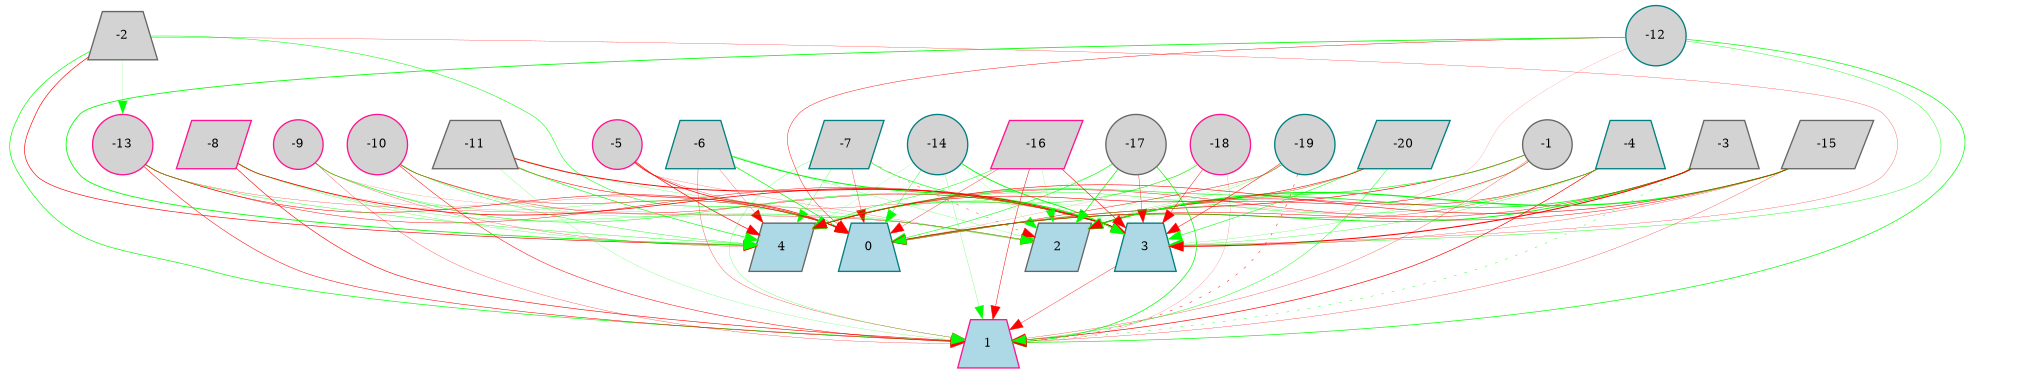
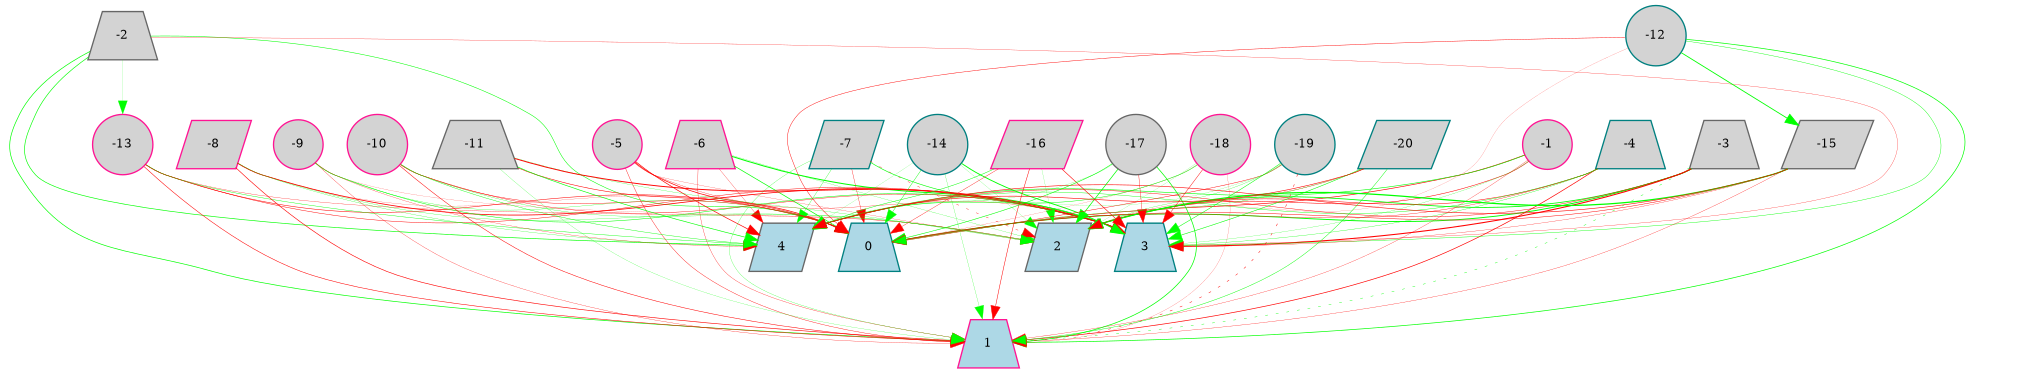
  digraph {
    node [color=deeppink fillcolor=lightgray fontsize=9 shape=circle style=filled]
    edge [color=red style=solid]
-   -1 [color=gray40 height=0.2 width=0.2]
+   -1 [height=0.2 width=0.2]
    0 [color=teal fillcolor=lightblue height=0.2 shape=trapezium width=0.2]
    1 [fillcolor=lightblue height=0.2 shape=trapezium width=0.2]
    2 [color=gray40 fillcolor=lightblue height=0.2 shape=parallelogram width=0.2]
    3 [color=teal fillcolor=lightblue height=0.2 shape=trapezium width=0.2]
    4 [color=gray40 fillcolor=lightblue height=0.2 shape=parallelogram width=0.2]
    -2 [color=gray40 height=0.2 shape=trapezium width=0.2]
    -13 [height=0.2 width=0.2]
    -3 [color=gray40 height=0.2 shape=trapezium width=0.2]
    -4 [color=teal height=0.2 shape=trapezium width=0.2]
    -5 [height=0.2 width=0.2]
-   -6 [color=teal height=0.2 shape=trapezium width=0.2]
+   -6 [height=0.2 shape=trapezium width=0.2]
    -7 [color=teal height=0.2 shape=parallelogram width=0.2]
    -8 [height=0.2 shape=parallelogram width=0.2]
    -9 [height=0.2 width=0.2]
    -10 [height=0.2 width=0.2]
    -11 [color=gray40 height=0.2 shape=trapezium width=0.2]
    -12 [color=teal height=0.2 width=0.2]
    -14 [color=teal height=0.2 width=0.2]
    -15 [color=gray40 height=0.2 shape=parallelogram width=0.2]
    -16 [height=0.2 shape=parallelogram width=0.2]
    -17 [color=gray40 height=0.2 width=0.2]
    -18 [height=0.2 width=0.2]
    -19 [color=teal height=0.2 width=0.2]
    -20 [color=teal height=0.2 shape=parallelogram width=0.2]
    -1 -> 0 [penwidth=0.4798379297328368]
    -1 -> 1 [penwidth=0.20611198011517856]
    -1 -> 2 [penwidth=0.3851737527321497]
    -1 -> 3 [color=green penwidth=0.1581016433462719]
    -1 -> 4 [color=green penwidth=0.4382133705441066]
    -2 -> 0 [color=green penwidth=0.3907658570184689]
    -2 -> 1 [color=green penwidth=0.5043804034403836]
    -2 -> 3 [penwidth=0.1966436856440516]
-   -2 -> 4 [penwidth=0.47753952748477524]
+   -2 -> 4 [color=green penwidth=0.47753952748477524]
    -2 -> -13 [color=green penwidth=0.10106360511113369]
    -13 -> 0 [penwidth=0.38897052438569957]
    -13 -> 1 [penwidth=0.3935614732183542]
    -13 -> 2 [penwidth=0.20769656513069684]
    -13 -> 3 [penwidth=0.33596441150103773]
    -13 -> 4 [color=green penwidth=0.29626346565747164]
    -3 -> 0 [color=green penwidth=0.7013016918872406]
    -3 -> 1 [color=green penwidth=0.2929447747005067 style=dotted]
    -3 -> 2 [color=green penwidth=0.6134273667313594]
    -3 -> 3 [penwidth=0.7917790212690422]
    -3 -> 4 [penwidth=0.3281118225224062]
    -4 -> 0 [penwidth=0.2588429367356698]
    -4 -> 1 [penwidth=0.4991926995511522]
    -4 -> 2 [penwidth=0.37970345355436064]
    -4 -> 3 [color=green penwidth=0.22817653420659043]
    -4 -> 4 [color=green penwidth=0.29549588872752097]
    -5 -> 0 [penwidth=0.5276906096700672]
-   3 -> 1 [penwidth=0.283813509442149]
+   -5 -> 1 [penwidth=0.283813509442149]
    -5 -> 2 [penwidth=0.14758916950393874]
    -5 -> 3 [penwidth=0.20732023631203472]
    -5 -> 4 [penwidth=0.5040008774410409]
    -6 -> 0 [color=green penwidth=0.5062235438976385]
    -6 -> 1 [penwidth=0.22272578526021913]
    -6 -> 2 [color=green penwidth=0.15803561105573732]
    -6 -> 3 [color=green penwidth=0.7563527292387505]
    -6 -> 4 [penwidth=0.18551035923178205]
    -7 -> 0 [penwidth=0.24846075295028222]
    -7 -> 1 [color=green penwidth=0.18126604463903795]
    -7 -> 2 [penwidth=0.2710153184171036 style=dotted]
    -7 -> 3 [color=green penwidth=0.4524796737936225]
    -7 -> 4 [color=green penwidth=0.21357032887312036]
    -8 -> 0 [penwidth=0.130966009358022]
    -8 -> 1 [penwidth=0.4529830140496338]
    -8 -> 2 [color=green penwidth=0.1980385809991359]
    -8 -> 3 [penwidth=0.5871579167129183]
    -8 -> 4 [color=green penwidth=0.19045470717135435]
    -9 -> 0 [color=green penwidth=0.19718091731711967]
    -9 -> 1 [penwidth=0.20866650042535367]
    -9 -> 2 [penwidth=0.11207608536011598]
    -9 -> 3 [color=green penwidth=0.37716138699468227]
    -9 -> 4 [penwidth=0.18873930785615584]
    -10 -> 0 [penwidth=0.30152451705004135]
    -10 -> 1 [penwidth=0.3791940574269229]
    -10 -> 2 [color=green penwidth=0.19457629287449066]
    -10 -> 3 [penwidth=0.28626397025556566]
    -10 -> 4 [color=green penwidth=0.3006081499703761]
    -11 -> 0 [penwidth=0.4109527287574588]
    -11 -> 1 [color=green penwidth=0.15036212686758987]
    -11 -> 2 [color=green penwidth=0.18015609133962548]
    -11 -> 3 [penwidth=0.7049623876888172]
    -11 -> 4 [color=green penwidth=0.4666817695472323]
    -12 -> 0 [penwidth=0.3263425261203073]
    -12 -> 1 [color=green penwidth=0.5139389331858237]
    -12 -> 2 [penwidth=0.10118402553049596]
    -12 -> 3 [color=green penwidth=0.2990003408051173]
-   -12 -> 4 [color=green penwidth=0.6295775175817864]
+   -12 -> -15 [color=green penwidth=0.6295775175817864]
    -14 -> 0 [color=green penwidth=0.30180194854476083]
    -14 -> 1 [color=green penwidth=0.16158159914738457]
    -14 -> 2 [color=green penwidth=0.11160525164608935]
    -14 -> 3 [color=green penwidth=0.6713899694832588]
    -14 -> 4 [color=green penwidth=0.10606385890774724]
    -15 -> 0 [penwidth=0.3493957791921554]
    -15 -> 1 [penwidth=0.21047596213479608]
    -15 -> 2 [color=green penwidth=0.9319839181919535]
    -15 -> 3 [penwidth=0.19924409029901147]
    -15 -> 4 [penwidth=0.4293361436941173]
    -16 -> 0 [penwidth=0.2658098264905435]
    -16 -> 1 [penwidth=0.3686836555877572]
    -16 -> 2 [color=green penwidth=0.12220188451397657]
    -16 -> 3 [penwidth=0.4360944306801009]
    -16 -> 4 [color=green penwidth=0.34378628542964396]
    -17 -> 0 [color=green penwidth=0.41367524717327275]
    -17 -> 1 [color=green penwidth=0.5340246502626809]
    -17 -> 2 [color=green penwidth=0.5322403499391095]
    -17 -> 3 [penwidth=0.2748927089460915]
    -17 -> 4 [color=green penwidth=0.1328206686190365]
    -18 -> 0 [penwidth=0.10445853369239075]
    -18 -> 1 [penwidth=0.11909328527266963]
    -18 -> 2 [color=green penwidth=0.10349723184740765]
    -18 -> 3 [penwidth=0.33050690702876573]
    -18 -> 4 [color=green penwidth=0.3521228512207426]
    -19 -> 0 [penwidth=0.329759604129609]
    -19 -> 1 [penwidth=0.35333941174274697 style=dotted]
    -19 -> 2 [color=green penwidth=0.18148982279125625]
-   -19 -> 3 [penwidth=0.3873701375144749]
+   -19 -> 3 [color=green penwidth=0.3873701375144749]
    -19 -> 4 [color=green penwidth=0.11206449969727897]
    -20 -> 0 [color=green penwidth=0.2147013490921807]
    -20 -> 1 [color=green penwidth=0.32596955052194143]
    -20 -> 2 [penwidth=0.17170666156822484]
    -20 -> 3 [color=green penwidth=0.40172157041516]
    -20 -> 4 [penwidth=0.435939079125531]
  }
